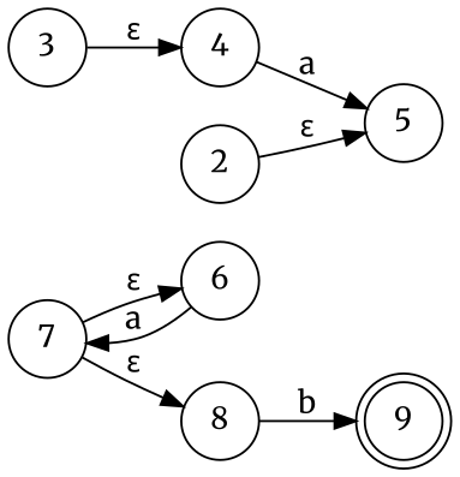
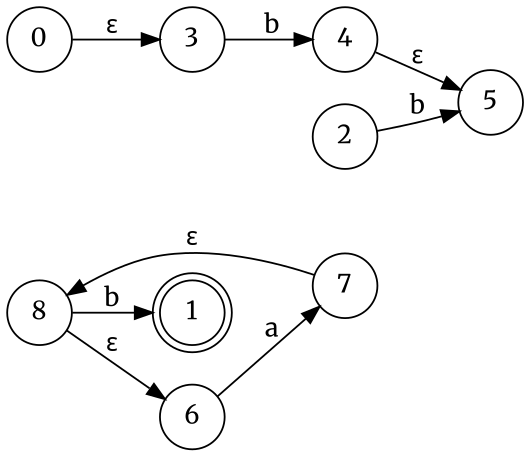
  digraph {
    fontname=Merriweather
    rankdir=LR
    node [fontname=Merriweather shape=circle]
    edge [fontname=Merriweather]
-   9 [shape=doublecircle]
+   9 [shape=doublecircle label=1]
+   0
    3
    4
    2
    5
    6
    7
    8
-   3 -> 4 [label="ε"]
-   4 -> 5 [label=a]
-   2 -> 5 [label="ε"]
+   0 -> 3 [label="ε"]
+   3 -> 4 [label=b]
+   4 -> 5 [label="ε"]
+   2 -> 5 [label=b]
    6 -> 7 [label=a]
-   7 -> 6 [label="ε"]
+   8 -> 6 [label="ε"]
    7 -> 8 [label="ε"]
    8 -> 9 [label=b]
  }
